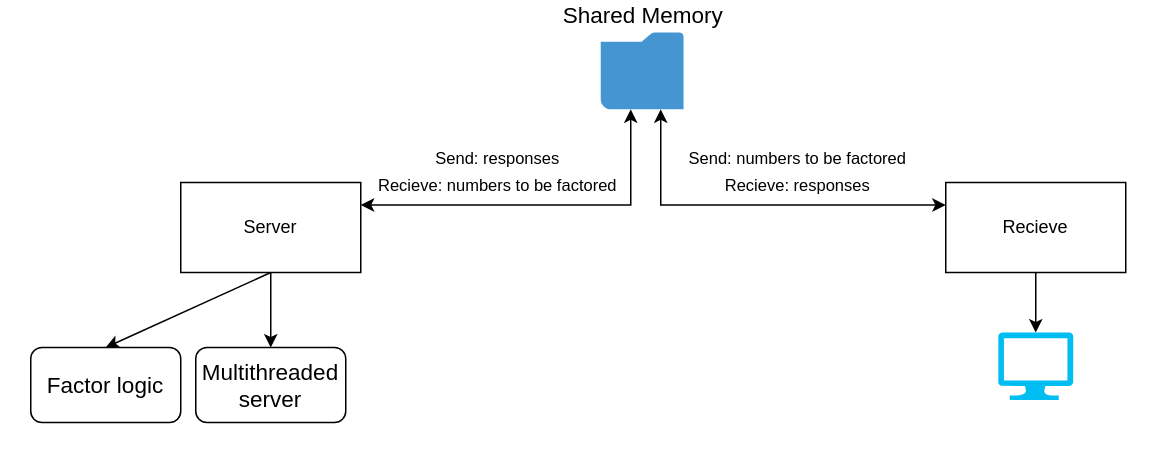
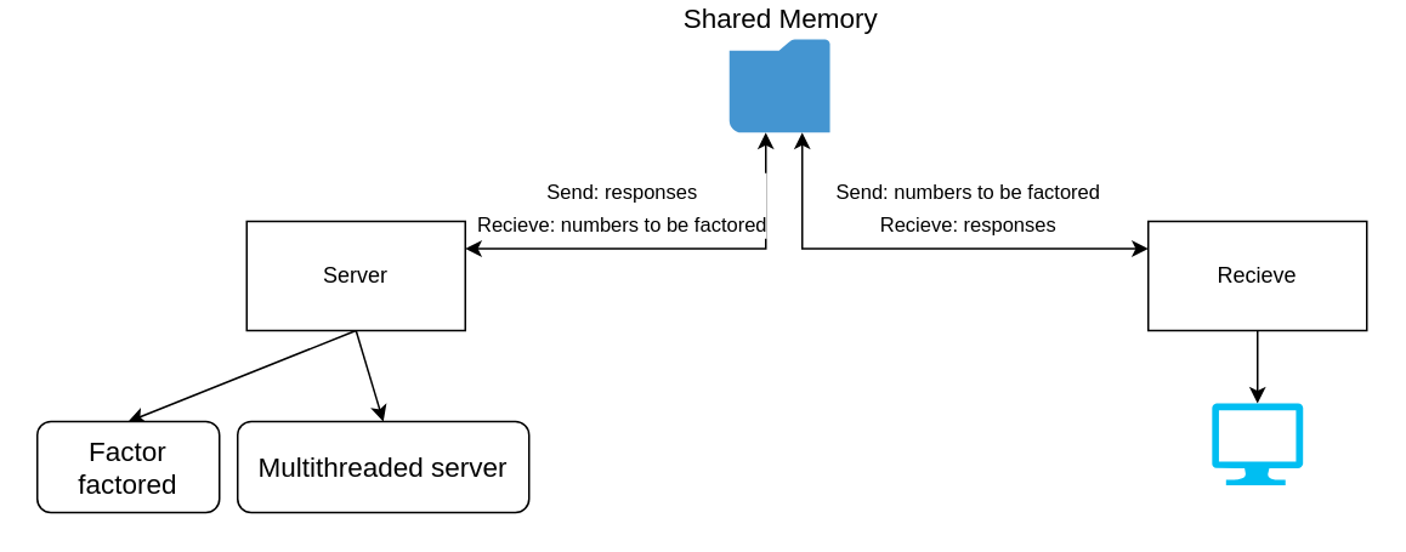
  <mxCell id="0" />
  <mxCell id="1" parent="0" />
  <mxCell id="2" style="edgeStyle=orthogonalEdgeStyle;rounded=0;orthogonalLoop=1;jettySize=auto;html=1;exitX=0;exitY=0.25;exitDx=0;exitDy=0;startArrow=classic;startFill=1;" edge="1" parent="1" source="4" target="10"><mxGeometry relative="1" as="geometry"><Array as="points"><mxPoint x="440" y="135" /></Array></mxGeometry></mxCell>
  <mxCell id="3" style="edgeStyle=none;rounded=0;orthogonalLoop=1;jettySize=auto;html=1;exitX=0.5;exitY=1;exitDx=0;exitDy=0;entryX=0.5;entryY=0;entryDx=0;entryDy=0;entryPerimeter=0;startArrow=none;startFill=0;fontSize=15;" edge="1" parent="1" source="4" target="11"><mxGeometry relative="1" as="geometry" /></mxCell>
  <mxCell id="4" value="Recieve" style="rounded=0;whiteSpace=wrap;html=1;" vertex="1" parent="1"><mxGeometry x="630" y="120" width="120" height="60" as="geometry" /></mxCell>
  <mxCell id="5" style="edgeStyle=orthogonalEdgeStyle;rounded=0;orthogonalLoop=1;jettySize=auto;html=1;exitX=1;exitY=0.25;exitDx=0;exitDy=0;startArrow=classic;startFill=1;fontSize=15;" edge="1" parent="1" source="9" target="10"><mxGeometry relative="1" as="geometry"><Array as="points"><mxPoint x="420" y="135" /></Array></mxGeometry></mxCell>
  <mxCell id="6" value="&lt;font style=&quot;font-size: 11px&quot;&gt;Send: responses&lt;br&gt;Recieve: numbers to be factored&lt;/font&gt;" style="edgeLabel;html=1;align=center;verticalAlign=middle;resizable=0;points=[];fontSize=15;" vertex="1" connectable="0" parent="5"><mxGeometry x="-0.294" y="3" relative="1" as="geometry"><mxPoint x="4" y="-22" as="offset" /></mxGeometry></mxCell>
  <mxCell id="7" style="rounded=0;orthogonalLoop=1;jettySize=auto;html=1;exitX=0.5;exitY=1;exitDx=0;exitDy=0;entryX=0.5;entryY=0;entryDx=0;entryDy=0;startArrow=none;startFill=0;fontSize=15;" edge="1" parent="1" source="9" target="13"><mxGeometry relative="1" as="geometry" /></mxCell>
  <mxCell id="8" style="edgeStyle=none;rounded=0;orthogonalLoop=1;jettySize=auto;html=1;exitX=0.5;exitY=1;exitDx=0;exitDy=0;entryX=0.5;entryY=0;entryDx=0;entryDy=0;startArrow=none;startFill=0;fontSize=15;" edge="1" parent="1" source="9" target="14"><mxGeometry relative="1" as="geometry" /></mxCell>
- <mxCell id="9" value="Server" style="rounded=0;whiteSpace=wrap;html=1;" vertex="1" parent="1"><mxGeometry x="120" y="120" width="120" height="60" as="geometry" /></mxCell>
+ <mxCell id="9" value="Server" style="rounded=0;whiteSpace=wrap;html=1;" vertex="1" parent="1"><mxGeometry x="135" y="120" width="120" height="60" as="geometry" /></mxCell>
  <mxCell id="10" value="Shared Memory&lt;br style=&quot;font-size: 15px;&quot;&gt;" style="shadow=0;dashed=0;html=1;strokeColor=none;fillColor=#4495D1;labelPosition=center;verticalLabelPosition=top;verticalAlign=bottom;align=center;outlineConnect=0;shape=mxgraph.veeam.2d.folder;fontSize=15;" vertex="1" parent="1"><mxGeometry x="400" y="20" width="55.2" height="51.2" as="geometry" /></mxCell>
  <mxCell id="11" value="" style="verticalLabelPosition=bottom;html=1;verticalAlign=top;align=center;strokeColor=none;fillColor=#00BEF2;shape=mxgraph.azure.computer;pointerEvents=1;" vertex="1" parent="1"><mxGeometry x="665" y="220" width="50" height="45" as="geometry" /></mxCell>
  <mxCell id="12" value="&lt;font style=&quot;font-size: 11px&quot;&gt;Send: numbers to be factored&lt;br&gt;Recieve: responses&lt;/font&gt;" style="edgeLabel;html=1;align=center;verticalAlign=middle;resizable=0;points=[];fontSize=15;" vertex="1" connectable="0" parent="1"><mxGeometry x="530" y="110" as="geometry" /></mxCell>
- <mxCell id="13" value="Factor logic" style="rounded=1;whiteSpace=wrap;html=1;fontSize=15;" vertex="1" parent="1"><mxGeometry x="20" y="230" width="100" height="50" as="geometry" /></mxCell>
- <mxCell id="14" value="Multithreaded server" style="rounded=1;whiteSpace=wrap;html=1;fontSize=15;" vertex="1" parent="1"><mxGeometry x="130" y="230" width="100" height="50" as="geometry" /></mxCell>
+ <mxCell id="13" value="Factor factored" style="rounded=1;whiteSpace=wrap;html=1;fontSize=15;" vertex="1" parent="1"><mxGeometry x="20" y="230" width="100" height="50" as="geometry" /></mxCell>
+ <mxCell id="14" value="Multithreaded server" style="rounded=1;whiteSpace=wrap;html=1;fontSize=15;" vertex="1" parent="1"><mxGeometry x="130" y="230" width="160" height="50" as="geometry" /></mxCell>
